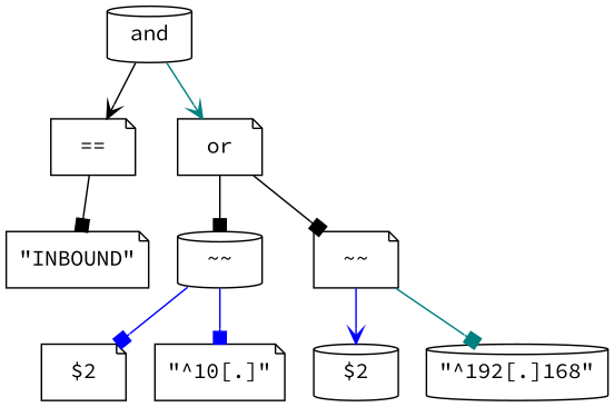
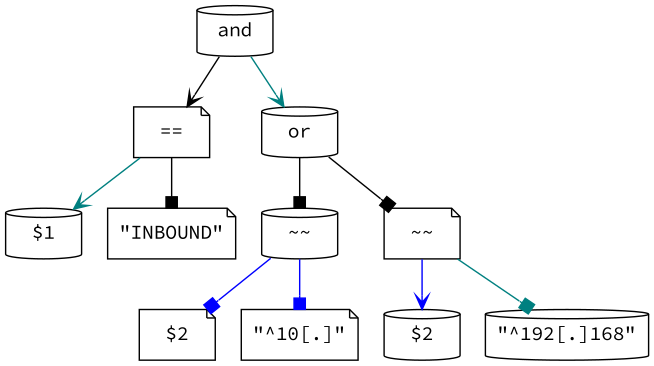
  digraph {
    fontname="Source Code Pro"
    node [fontname="Source Code Pro" shape=note]
    edge [arrowhead=box color=black fontname="Source Code Pro"]
    and [shape=cylinder]
    "=="
-   or
+   or [shape=cylinder]
+   "$1" [shape=cylinder]
    "\"INBOUND\""
    n6 [label="~~" shape=cylinder]
    n7 [label="~~"]
    n8 [label="$2"]
    "\"^10[.]\""
    n10 [label="$2" shape=cylinder]
    "\"^192[.]168\"" [shape=cylinder]
    and -> "==" [arrowhead=vee]
    and -> or [arrowhead=vee color=teal]
+   "==" -> "$1" [arrowhead=vee color=teal]
    "==" -> "\"INBOUND\""
    or -> n6
    or -> n7
    n6 -> n8 [color=blue]
    n6 -> "\"^10[.]\"" [color=blue]
    n7 -> n10 [arrowhead=vee color=blue]
    n7 -> "\"^192[.]168\"" [color=teal]
  }
